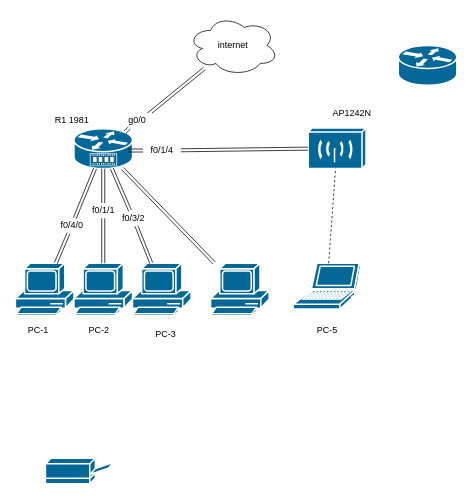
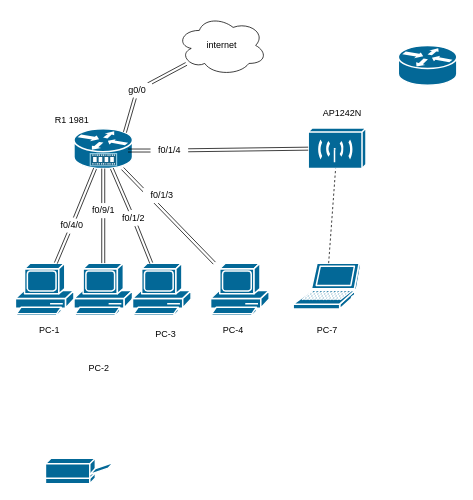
  <mxCell id="0" />
  <mxCell id="1" parent="0" />
  <mxCell id="2" value="" style="shape=mxgraph.cisco.computers_and_peripherals.pc;html=1;pointerEvents=1;dashed=0;fillColor=#036897;strokeColor=#ffffff;strokeWidth=2;verticalLabelPosition=bottom;verticalAlign=top;align=center;outlineConnect=0;" vertex="1" parent="1"><mxGeometry x="98" y="350" width="78" height="70" as="geometry" /></mxCell>
  <mxCell id="3" value="" style="shape=mxgraph.cisco.computers_and_peripherals.pc;html=1;pointerEvents=1;dashed=0;fillColor=#036897;strokeColor=#ffffff;strokeWidth=2;verticalLabelPosition=bottom;verticalAlign=top;align=center;outlineConnect=0;" vertex="1" parent="1"><mxGeometry x="20" y="350" width="78" height="70" as="geometry" /></mxCell>
  <mxCell id="4" value="" style="shape=mxgraph.cisco.computers_and_peripherals.pc;html=1;pointerEvents=1;dashed=0;fillColor=#036897;strokeColor=#ffffff;strokeWidth=2;verticalLabelPosition=bottom;verticalAlign=top;align=center;outlineConnect=0;" vertex="1" parent="1"><mxGeometry x="176" y="350" width="78" height="70" as="geometry" /></mxCell>
  <mxCell id="5" value="" style="shape=mxgraph.cisco.computers_and_peripherals.pc;html=1;pointerEvents=1;dashed=0;fillColor=#036897;strokeColor=#ffffff;strokeWidth=2;verticalLabelPosition=bottom;verticalAlign=top;align=center;outlineConnect=0;" vertex="1" parent="1"><mxGeometry x="280" y="350" width="78" height="70" as="geometry" /></mxCell>
  <mxCell id="6" value="" style="shape=mxgraph.cisco.computers_and_peripherals.printer;html=1;pointerEvents=1;dashed=0;fillColor=#036897;strokeColor=#ffffff;strokeWidth=2;verticalLabelPosition=bottom;verticalAlign=top;align=center;outlineConnect=0;" vertex="1" parent="1"><mxGeometry x="60" y="610" width="91" height="34" as="geometry" /></mxCell>
  <mxCell id="7" value="" style="shape=mxgraph.cisco.computers_and_peripherals.laptop;html=1;pointerEvents=1;dashed=0;fillColor=#036897;strokeColor=#ffffff;strokeWidth=2;verticalLabelPosition=bottom;verticalAlign=top;align=center;outlineConnect=0;" vertex="1" parent="1"><mxGeometry x="390" y="350" width="90" height="61" as="geometry" /></mxCell>
  <mxCell id="8" value="" style="shape=mxgraph.cisco.wireless.wireless_transport;html=1;pointerEvents=1;dashed=0;fillColor=#036897;strokeColor=#ffffff;strokeWidth=2;verticalLabelPosition=bottom;verticalAlign=top;align=center;outlineConnect=0;" vertex="1" parent="1"><mxGeometry x="410" y="170" width="77" height="54" as="geometry" /></mxCell>
  <mxCell id="9" value="" style="shape=mxgraph.cisco.routers.service_router;html=1;pointerEvents=1;dashed=0;fillColor=#036897;strokeColor=#ffffff;strokeWidth=2;verticalLabelPosition=bottom;verticalAlign=top;align=center;outlineConnect=0;" vertex="1" parent="1"><mxGeometry x="98" y="171" width="78" height="53" as="geometry" /></mxCell>
  <mxCell id="10" value="" style="endArrow=none;dashed=1;html=1;" edge="1" parent="1" source="7" target="8"><mxGeometry width="50" height="50" relative="1" as="geometry"><mxPoint x="430" y="290" as="sourcePoint" /><mxPoint x="480" y="240" as="targetPoint" /></mxGeometry></mxCell>
  <mxCell id="11" value="" style="shape=link;html=1;startArrow=none;" edge="1" parent="1" source="31" target="8"><mxGeometry width="100" relative="1" as="geometry"><mxPoint x="170" y="200" as="sourcePoint" /><mxPoint x="270" y="200" as="targetPoint" /></mxGeometry></mxCell>
  <mxCell id="12" value="" style="shape=link;html=1;startArrow=none;" edge="1" parent="1" source="17" target="2"><mxGeometry width="100" relative="1" as="geometry"><mxPoint x="210" y="230" as="sourcePoint" /><mxPoint x="310" y="230" as="targetPoint" /></mxGeometry></mxCell>
  <mxCell id="13" value="" style="shape=link;html=1;startArrow=none;" edge="1" parent="1" source="33" target="3"><mxGeometry width="100" relative="1" as="geometry"><mxPoint x="210" y="230" as="sourcePoint" /><mxPoint x="310" y="230" as="targetPoint" /></mxGeometry></mxCell>
  <mxCell id="14" value="" style="shape=link;html=1;startArrow=none;" edge="1" parent="1" source="19" target="4"><mxGeometry width="100" relative="1" as="geometry"><mxPoint x="210" y="230" as="sourcePoint" /><mxPoint x="310" y="230" as="targetPoint" /></mxGeometry></mxCell>
  <mxCell id="15" value="" style="shape=link;html=1;width=-4;" edge="1" parent="1" source="9" target="5"><mxGeometry width="100" relative="1" as="geometry"><mxPoint x="210" y="230" as="sourcePoint" /><mxPoint x="360" y="340" as="targetPoint" /></mxGeometry></mxCell>
  <mxCell id="16" value="" style="shape=mxgraph.cisco.routers.router;html=1;pointerEvents=1;dashed=0;fillColor=#036897;strokeColor=#ffffff;strokeWidth=2;verticalLabelPosition=bottom;verticalAlign=top;align=center;outlineConnect=0;" vertex="1" parent="1"><mxGeometry x="530" y="60" width="78" height="53" as="geometry" /></mxCell>
- <mxCell id="17" value="f0/1/1" style="text;html=1;resizable=0;autosize=1;align=center;verticalAlign=middle;points=[];strokeColor=none;rounded=0;fillColor=#ffffff;" vertex="1" parent="1"><mxGeometry x="112" y="270" width="50" height="20" as="geometry" /></mxCell>
+ <mxCell id="17" value="f0/9/1" style="text;html=1;resizable=0;autosize=1;align=center;verticalAlign=middle;points=[];strokeColor=none;rounded=0;fillColor=#ffffff;" vertex="1" parent="1"><mxGeometry x="112" y="270" width="50" height="20" as="geometry" /></mxCell>
  <mxCell id="18" value="" style="shape=link;html=1;endArrow=none;" edge="1" parent="1" source="9" target="17"><mxGeometry width="100" relative="1" as="geometry"><mxPoint x="137" y="224" as="sourcePoint" /><mxPoint x="137" y="350" as="targetPoint" /></mxGeometry></mxCell>
- <mxCell id="19" value="f0/3/2" style="text;html=1;resizable=0;autosize=1;align=center;verticalAlign=middle;points=[];strokeColor=none;rounded=0;fillColor=#ffffff;" vertex="1" parent="1"><mxGeometry x="152" y="280" width="50" height="20" as="geometry" /></mxCell>
+ <mxCell id="19" value="f0/1/2" style="text;html=1;resizable=0;autosize=1;align=center;verticalAlign=middle;points=[];strokeColor=none;rounded=0;fillColor=#ffffff;" vertex="1" parent="1"><mxGeometry x="152" y="280" width="50" height="20" as="geometry" /></mxCell>
  <mxCell id="20" value="" style="shape=link;html=1;endArrow=none;" edge="1" parent="1" source="9" target="19"><mxGeometry width="100" relative="1" as="geometry"><mxPoint x="148.024" y="224" as="sourcePoint" /><mxPoint x="200.44" y="350" as="targetPoint" /></mxGeometry></mxCell>
- <mxCell id="22" value="internet" style="ellipse;shape=cloud;whiteSpace=wrap;html=1;fillColor=#ffffff;" vertex="1" parent="1"><mxGeometry x="250" y="20" width="120" height="80" as="geometry" /></mxCell>
+ <mxCell id="21" value="&lt;div&gt;f0/1/3&lt;/div&gt;" style="text;html=1;resizable=0;autosize=1;align=center;verticalAlign=middle;points=[];strokeColor=none;rounded=0;fillColor=#ffffff;" vertex="1" parent="1"><mxGeometry x="190" y="250" width="50" height="20" as="geometry" /></mxCell>
+ <mxCell id="22" value="internet" style="ellipse;shape=cloud;whiteSpace=wrap;html=1;fillColor=#ffffff;" vertex="1" parent="1"><mxGeometry x="235" y="20" width="120" height="80" as="geometry" /></mxCell>
  <mxCell id="23" value="" style="shape=link;html=1;exitX=0.87;exitY=0.09;exitDx=0;exitDy=0;exitPerimeter=0;startArrow=none;" edge="1" parent="1" source="35" target="22"><mxGeometry width="100" relative="1" as="geometry"><mxPoint x="220" y="220" as="sourcePoint" /><mxPoint x="320" y="220" as="targetPoint" /></mxGeometry></mxCell>
  <mxCell id="24" value="R1 1981" style="text;html=1;resizable=0;autosize=1;align=center;verticalAlign=middle;points=[];strokeColor=none;rounded=0;fillColor=#ffffff;" vertex="1" parent="1"><mxGeometry x="65" y="150" width="60" height="20" as="geometry" /></mxCell>
- <mxCell id="25" value="&lt;div&gt;AP1242N&lt;br&gt;&lt;/div&gt;" style="text;html=1;resizable=0;autosize=1;align=center;verticalAlign=middle;points=[];strokeColor=none;rounded=0;fillColor=#ffffff;" vertex="1" parent="1"><mxGeometry x="420" y="140" width="95" height="20" as="geometry" /></mxCell>
- <mxCell id="26" value="&lt;div&gt;PC-1&lt;br&gt;&lt;/div&gt;" style="text;html=1;resizable=0;autosize=1;align=center;verticalAlign=middle;points=[];strokeColor=none;rounded=0;fillColor=#ffffff;" vertex="1" parent="1"><mxGeometry x="30" y="430" width="40" height="20" as="geometry" /></mxCell>
- <mxCell id="27" value="&lt;div&gt;PC-2&lt;br&gt;&lt;/div&gt;" style="text;html=1;resizable=0;autosize=1;align=center;verticalAlign=middle;points=[];strokeColor=none;rounded=0;fillColor=#ffffff;" vertex="1" parent="1"><mxGeometry x="111" y="430" width="40" height="20" as="geometry" /></mxCell>
+ <mxCell id="25" value="&lt;div&gt;AP1242N&lt;br&gt;&lt;/div&gt;" style="text;html=1;resizable=0;autosize=1;align=center;verticalAlign=middle;points=[];strokeColor=none;rounded=0;fillColor=#ffffff;" vertex="1" parent="1"><mxGeometry x="420" y="140" width="70" height="20" as="geometry" /></mxCell>
+ <mxCell id="26" value="&lt;div&gt;PC-1&lt;br&gt;&lt;/div&gt;" style="text;html=1;resizable=0;autosize=1;align=center;verticalAlign=middle;points=[];strokeColor=none;rounded=0;fillColor=#ffffff;" vertex="1" parent="1"><mxGeometry x="45" y="430" width="40" height="20" as="geometry" /></mxCell>
+ <mxCell id="27" value="&lt;div&gt;PC-2&lt;br&gt;&lt;/div&gt;" style="text;html=1;resizable=0;autosize=1;align=center;verticalAlign=middle;points=[];strokeColor=none;rounded=0;fillColor=#ffffff;" vertex="1" parent="1"><mxGeometry x="111" y="480" width="40" height="20" as="geometry" /></mxCell>
  <mxCell id="28" value="&lt;div&gt;PC-3&lt;br&gt;&lt;/div&gt;" style="text;html=1;resizable=0;autosize=1;align=center;verticalAlign=middle;points=[];strokeColor=none;rounded=0;fillColor=#ffffff;" vertex="1" parent="1"><mxGeometry x="190" y="430" width="60" height="30" as="geometry" /></mxCell>
- <mxCell id="30" value="&lt;div&gt;PC-5&lt;br&gt;&lt;/div&gt;" style="text;html=1;resizable=0;autosize=1;align=center;verticalAlign=middle;points=[];strokeColor=none;rounded=0;fillColor=#ffffff;" vertex="1" parent="1"><mxGeometry x="415" y="430" width="40" height="20" as="geometry" /></mxCell>
- <mxCell id="31" value="f0/1/4" style="text;html=1;resizable=0;autosize=1;align=center;verticalAlign=middle;points=[];strokeColor=none;rounded=0;fillColor=#ffffff;" vertex="1" parent="1"><mxGeometry x="190" y="190" width="50" height="20" as="geometry" /></mxCell>
+ <mxCell id="29" value="&lt;div&gt;PC-4&lt;/div&gt;" style="text;html=1;resizable=0;autosize=1;align=center;verticalAlign=middle;points=[];strokeColor=none;rounded=0;fillColor=#ffffff;" vertex="1" parent="1"><mxGeometry x="290" y="430" width="40" height="20" as="geometry" /></mxCell>
+ <mxCell id="30" value="&lt;div&gt;PC-7&lt;br&gt;&lt;/div&gt;" style="text;html=1;resizable=0;autosize=1;align=center;verticalAlign=middle;points=[];strokeColor=none;rounded=0;fillColor=#ffffff;" vertex="1" parent="1"><mxGeometry x="415" y="430" width="40" height="20" as="geometry" /></mxCell>
+ <mxCell id="31" value="f0/1/4" style="text;html=1;resizable=0;autosize=1;align=center;verticalAlign=middle;points=[];strokeColor=none;rounded=0;fillColor=#ffffff;" vertex="1" parent="1"><mxGeometry x="200" y="190" width="50" height="20" as="geometry" /></mxCell>
  <mxCell id="32" value="" style="shape=link;html=1;endArrow=none;" edge="1" parent="1" target="31"><mxGeometry width="100" relative="1" as="geometry"><mxPoint x="170" y="200" as="sourcePoint" /><mxPoint x="410" y="197.415" as="targetPoint" /></mxGeometry></mxCell>
  <mxCell id="33" value="f0/4/0" style="text;html=1;resizable=0;autosize=1;align=center;verticalAlign=middle;points=[];fillColor=none;strokeColor=none;rounded=0;" vertex="1" parent="1"><mxGeometry x="70" y="290" width="50" height="20" as="geometry" /></mxCell>
  <mxCell id="34" value="" style="shape=link;html=1;endArrow=none;" edge="1" parent="1" source="9" target="33"><mxGeometry width="100" relative="1" as="geometry"><mxPoint x="125.976" y="224" as="sourcePoint" /><mxPoint x="73.56" y="350" as="targetPoint" /></mxGeometry></mxCell>
- <mxCell id="35" value="&lt;div&gt;g0/0&lt;br&gt;&lt;/div&gt;" style="text;html=1;resizable=0;autosize=1;align=center;verticalAlign=middle;points=[];strokeColor=none;rounded=0;fillColor=#ffffff;" vertex="1" parent="1"><mxGeometry x="162" y="150" width="40" height="20" as="geometry" /></mxCell>
+ <mxCell id="35" value="&lt;div&gt;g0/0&lt;br&gt;&lt;/div&gt;" style="text;html=1;resizable=0;autosize=1;align=center;verticalAlign=middle;points=[];strokeColor=none;rounded=0;fillColor=#ffffff;" vertex="1" parent="1"><mxGeometry x="162" y="110" width="40" height="20" as="geometry" /></mxCell>
  <mxCell id="36" value="" style="shape=link;html=1;exitX=0.87;exitY=0.09;exitDx=0;exitDy=0;exitPerimeter=0;endArrow=none;" edge="1" parent="1" source="9" target="35"><mxGeometry width="100" relative="1" as="geometry"><mxPoint x="165.86" y="175.77" as="sourcePoint" /><mxPoint x="271.55" y="90.707" as="targetPoint" /></mxGeometry></mxCell>
